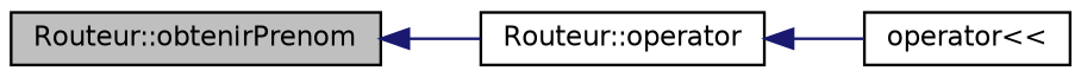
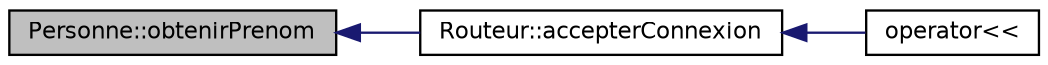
  digraph {
    rankdir=LR
    node [color=black fontname=Helvetica fontsize=10 shape=record]
    edge [color=midnightblue dir=back fontname=Helvetica fontsize=10 labelfontname=Helvetica labelfontsize=10 style=solid]
-   n1 [fillcolor=grey75 fontcolor=black height=0.2 label="Routeur::obtenirPrenom" style=filled width=0.4]
-   n2 [height=0.2 label="Routeur::operator" width=0.4]
+   n1 [fillcolor=grey75 fontcolor=black height=0.2 label="Personne::obtenirPrenom" style=filled width=0.4]
+   n2 [height=0.2 label="Routeur::accepterConnexion" width=0.4]
    n3 [height=0.2 label="operator\<\<" width=0.4]
    n1 -> n2
    n2 -> n3
  }
